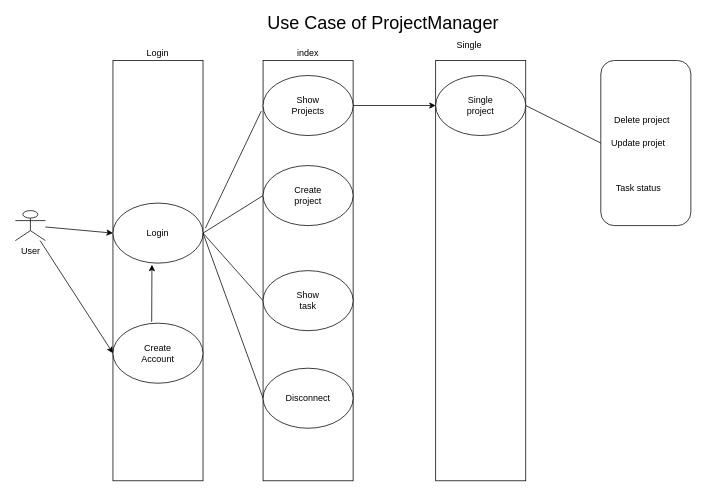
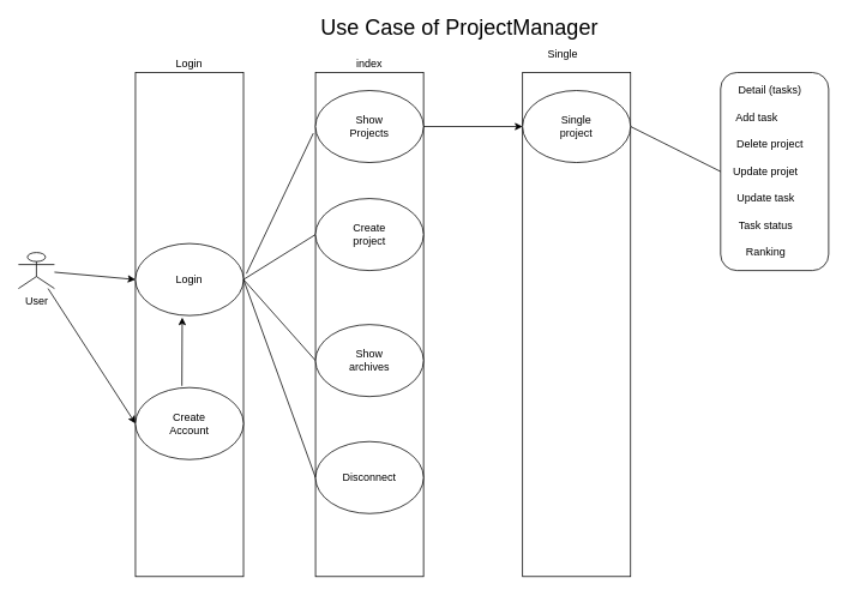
  <mxCell id="0" />
  <mxCell id="1" parent="0" />
  <mxCell id="2" value="" style="rounded=0;whiteSpace=wrap;html=1;" vertex="1" parent="1"><mxGeometry x="150" y="80" width="120" height="560" as="geometry" /></mxCell>
  <mxCell id="3" value="" style="rounded=0;whiteSpace=wrap;html=1;" vertex="1" parent="1"><mxGeometry x="350" y="80" width="120" height="560" as="geometry" /></mxCell>
  <mxCell id="4" value="" style="rounded=0;whiteSpace=wrap;html=1;" vertex="1" parent="1"><mxGeometry x="580" y="80" width="120" height="560" as="geometry" /></mxCell>
  <mxCell id="5" value="&lt;font style=&quot;font-size: 24px&quot;&gt;Use Case of ProjectManager&lt;/font&gt;" style="text;html=1;strokeColor=none;fillColor=none;align=center;verticalAlign=middle;whiteSpace=wrap;rounded=0;" vertex="1" parent="1"><mxGeometry x="160" y="20" width="700" height="20" as="geometry" /></mxCell>
  <mxCell id="6" value="User" style="shape=umlActor;verticalLabelPosition=bottom;verticalAlign=top;html=1;outlineConnect=0;" vertex="1" parent="1"><mxGeometry x="20" y="280" width="40" height="40" as="geometry" /></mxCell>
  <mxCell id="7" value="" style="group" vertex="1" connectable="0" parent="1"><mxGeometry x="150" y="270" width="120" height="80" as="geometry" /></mxCell>
  <mxCell id="8" value="" style="ellipse;whiteSpace=wrap;html=1;" vertex="1" parent="7"><mxGeometry width="120" height="80" as="geometry" /></mxCell>
  <mxCell id="9" value="Login" style="text;html=1;strokeColor=none;fillColor=none;align=center;verticalAlign=middle;whiteSpace=wrap;rounded=0;" vertex="1" parent="7"><mxGeometry x="40" y="30" width="40" height="20" as="geometry" /></mxCell>
  <mxCell id="10" value="" style="group" vertex="1" connectable="0" parent="1"><mxGeometry x="150" y="430" width="120" height="80" as="geometry" /></mxCell>
  <mxCell id="11" value="" style="ellipse;whiteSpace=wrap;html=1;" vertex="1" parent="10"><mxGeometry width="120" height="80" as="geometry" /></mxCell>
  <mxCell id="12" value="Create Account" style="text;html=1;strokeColor=none;fillColor=none;align=center;verticalAlign=middle;whiteSpace=wrap;rounded=0;" vertex="1" parent="10"><mxGeometry x="40" y="30" width="40" height="20" as="geometry" /></mxCell>
  <mxCell id="13" value="" style="endArrow=classic;html=1;entryX=0;entryY=0.5;entryDx=0;entryDy=0;" edge="1" parent="1" source="6" target="8"><mxGeometry width="50" height="50" relative="1" as="geometry"><mxPoint x="90" y="330" as="sourcePoint" /><mxPoint x="140" y="280" as="targetPoint" /></mxGeometry></mxCell>
  <mxCell id="14" value="" style="endArrow=classic;html=1;entryX=0;entryY=0.5;entryDx=0;entryDy=0;" edge="1" parent="1" source="6" target="11"><mxGeometry width="50" height="50" relative="1" as="geometry"><mxPoint x="90" y="439" as="sourcePoint" /><mxPoint x="140" y="389" as="targetPoint" /></mxGeometry></mxCell>
  <mxCell id="15" value="" style="endArrow=classic;html=1;exitX=0.43;exitY=-0.023;exitDx=0;exitDy=0;exitPerimeter=0;entryX=0.433;entryY=1.027;entryDx=0;entryDy=0;entryPerimeter=0;" edge="1" parent="1" source="11" target="8"><mxGeometry width="50" height="50" relative="1" as="geometry"><mxPoint x="150" y="450" as="sourcePoint" /><mxPoint x="150" y="320" as="targetPoint" /></mxGeometry></mxCell>
  <mxCell id="16" value="" style="group" vertex="1" connectable="0" parent="1"><mxGeometry x="350" y="100" width="120" height="80" as="geometry" /></mxCell>
  <mxCell id="17" value="" style="ellipse;whiteSpace=wrap;html=1;" vertex="1" parent="16"><mxGeometry width="120" height="80" as="geometry" /></mxCell>
  <mxCell id="18" value="Show Projects" style="text;html=1;strokeColor=none;fillColor=none;align=center;verticalAlign=middle;whiteSpace=wrap;rounded=0;" vertex="1" parent="16"><mxGeometry x="40" y="30" width="40" height="20" as="geometry" /></mxCell>
  <mxCell id="19" value="" style="group" vertex="1" connectable="0" parent="1"><mxGeometry x="350" y="220" width="120" height="80" as="geometry" /></mxCell>
  <mxCell id="20" value="" style="ellipse;whiteSpace=wrap;html=1;" vertex="1" parent="19"><mxGeometry width="120" height="80" as="geometry" /></mxCell>
  <mxCell id="21" value="Create project" style="text;html=1;strokeColor=none;fillColor=none;align=center;verticalAlign=middle;whiteSpace=wrap;rounded=0;" vertex="1" parent="19"><mxGeometry x="40" y="30" width="40" height="20" as="geometry" /></mxCell>
  <mxCell id="22" value="" style="group" vertex="1" connectable="0" parent="1"><mxGeometry x="350" y="360" width="120" height="80" as="geometry" /></mxCell>
  <mxCell id="23" value="" style="ellipse;whiteSpace=wrap;html=1;" vertex="1" parent="22"><mxGeometry width="120" height="80" as="geometry" /></mxCell>
- <mxCell id="24" value="Show task" style="text;html=1;strokeColor=none;fillColor=none;align=center;verticalAlign=middle;whiteSpace=wrap;rounded=0;" vertex="1" parent="22"><mxGeometry x="40" y="30" width="40" height="20" as="geometry" /></mxCell>
+ <mxCell id="24" value="Show archives" style="text;html=1;strokeColor=none;fillColor=none;align=center;verticalAlign=middle;whiteSpace=wrap;rounded=0;" vertex="1" parent="22"><mxGeometry x="40" y="30" width="40" height="20" as="geometry" /></mxCell>
  <mxCell id="25" value="" style="group" vertex="1" connectable="0" parent="1"><mxGeometry x="350" y="490" width="120" height="80" as="geometry" /></mxCell>
  <mxCell id="26" value="" style="ellipse;whiteSpace=wrap;html=1;" vertex="1" parent="25"><mxGeometry width="120" height="80" as="geometry" /></mxCell>
  <mxCell id="27" value="Disconnect" style="text;html=1;strokeColor=none;fillColor=none;align=center;verticalAlign=middle;whiteSpace=wrap;rounded=0;" vertex="1" parent="25"><mxGeometry x="40" y="30" width="40" height="20" as="geometry" /></mxCell>
  <mxCell id="28" value="" style="group" vertex="1" connectable="0" parent="1"><mxGeometry x="580" y="100" width="120" height="80" as="geometry" /></mxCell>
  <mxCell id="29" value="" style="ellipse;whiteSpace=wrap;html=1;" vertex="1" parent="28"><mxGeometry width="120" height="80" as="geometry" /></mxCell>
  <mxCell id="30" value="Single project" style="text;html=1;strokeColor=none;fillColor=none;align=center;verticalAlign=middle;whiteSpace=wrap;rounded=0;" vertex="1" parent="28"><mxGeometry x="40" y="30" width="40" height="20" as="geometry" /></mxCell>
  <mxCell id="31" value="" style="endArrow=classic;html=1;exitX=1;exitY=0.5;exitDx=0;exitDy=0;entryX=0;entryY=0.5;entryDx=0;entryDy=0;" edge="1" parent="1" source="17" target="29"><mxGeometry width="50" height="50" relative="1" as="geometry"><mxPoint x="570" y="340" as="sourcePoint" /><mxPoint x="620" y="290" as="targetPoint" /></mxGeometry></mxCell>
  <mxCell id="32" value="" style="group" vertex="1" connectable="0" parent="1"><mxGeometry x="800" y="80" width="120" height="220" as="geometry" /></mxCell>
  <mxCell id="33" value="" style="rounded=1;whiteSpace=wrap;html=1;" vertex="1" parent="32"><mxGeometry width="120" height="220" as="geometry" /></mxCell>
+ <mxCell id="34" value="Detail (tasks)" style="text;html=1;strokeColor=none;fillColor=none;align=center;verticalAlign=middle;whiteSpace=wrap;rounded=0;" vertex="1" parent="32"><mxGeometry x="10" y="10" width="90" height="20" as="geometry" /></mxCell>
+ <mxCell id="35" value="Add task" style="text;html=1;align=center;verticalAlign=middle;resizable=0;points=[];autosize=1;" vertex="1" parent="32"><mxGeometry x="10" y="40" width="60" height="20" as="geometry" /></mxCell>
  <mxCell id="36" value="Delete project" style="text;html=1;strokeColor=none;fillColor=none;align=center;verticalAlign=middle;whiteSpace=wrap;rounded=0;" vertex="1" parent="32"><mxGeometry x="10" y="70" width="90" height="20" as="geometry" /></mxCell>
  <mxCell id="37" value="Update projet" style="text;html=1;strokeColor=none;fillColor=none;align=center;verticalAlign=middle;whiteSpace=wrap;rounded=0;" vertex="1" parent="32"><mxGeometry x="10" y="100" width="80" height="20" as="geometry" /></mxCell>
+ <mxCell id="38" value="Update task" style="text;html=1;align=center;verticalAlign=middle;resizable=0;points=[];autosize=1;" vertex="1" parent="32"><mxGeometry x="10" y="130" width="80" height="20" as="geometry" /></mxCell>
  <mxCell id="39" value="Task status" style="text;html=1;align=center;verticalAlign=middle;resizable=0;points=[];autosize=1;" vertex="1" parent="32"><mxGeometry x="10" y="160" width="80" height="20" as="geometry" /></mxCell>
+ <mxCell id="40" value="Ranking" style="text;html=1;align=center;verticalAlign=middle;resizable=0;points=[];autosize=1;" vertex="1" parent="32"><mxGeometry x="20" y="190" width="60" height="20" as="geometry" /></mxCell>
  <mxCell id="41" value="" style="endArrow=none;html=1;exitX=1;exitY=0.5;exitDx=0;exitDy=0;" edge="1" parent="1" source="29"><mxGeometry width="50" height="50" relative="1" as="geometry"><mxPoint x="692" y="127" as="sourcePoint" /><mxPoint x="800" y="190" as="targetPoint" /><Array as="points" /></mxGeometry></mxCell>
  <mxCell id="42" value="" style="endArrow=none;html=1;exitX=1.027;exitY=0.418;exitDx=0;exitDy=0;exitPerimeter=0;entryX=-0.02;entryY=0.593;entryDx=0;entryDy=0;entryPerimeter=0;" edge="1" parent="1" source="8" target="17"><mxGeometry width="50" height="50" relative="1" as="geometry"><mxPoint x="270" y="240" as="sourcePoint" /><mxPoint x="320" y="190" as="targetPoint" /></mxGeometry></mxCell>
  <mxCell id="43" value="" style="endArrow=none;html=1;exitX=1;exitY=0.5;exitDx=0;exitDy=0;entryX=0;entryY=0.5;entryDx=0;entryDy=0;" edge="1" parent="1" source="8" target="20"><mxGeometry width="50" height="50" relative="1" as="geometry"><mxPoint x="570" y="310" as="sourcePoint" /><mxPoint x="620" y="260" as="targetPoint" /></mxGeometry></mxCell>
  <mxCell id="44" value="" style="endArrow=none;html=1;exitX=1;exitY=0.5;exitDx=0;exitDy=0;entryX=0;entryY=0.5;entryDx=0;entryDy=0;" edge="1" parent="1" source="8" target="23"><mxGeometry width="50" height="50" relative="1" as="geometry"><mxPoint x="570" y="310" as="sourcePoint" /><mxPoint x="620" y="260" as="targetPoint" /></mxGeometry></mxCell>
  <mxCell id="45" value="" style="endArrow=none;html=1;exitX=1;exitY=0.5;exitDx=0;exitDy=0;entryX=0;entryY=0.5;entryDx=0;entryDy=0;" edge="1" parent="1" source="8" target="26"><mxGeometry width="50" height="50" relative="1" as="geometry"><mxPoint x="570" y="310" as="sourcePoint" /><mxPoint x="620" y="260" as="targetPoint" /></mxGeometry></mxCell>
  <mxCell id="46" value="Login" style="text;html=1;strokeColor=none;fillColor=none;align=center;verticalAlign=middle;whiteSpace=wrap;rounded=0;" vertex="1" parent="1"><mxGeometry x="180" y="60" width="60" height="20" as="geometry" /></mxCell>
  <mxCell id="47" value="index" style="text;html=1;strokeColor=none;fillColor=none;align=center;verticalAlign=middle;whiteSpace=wrap;rounded=0;" vertex="1" parent="1"><mxGeometry x="390" y="60" width="40" height="20" as="geometry" /></mxCell>
  <mxCell id="48" style="edgeStyle=orthogonalEdgeStyle;rounded=0;orthogonalLoop=1;jettySize=auto;html=1;exitX=0.5;exitY=1;exitDx=0;exitDy=0;" edge="1" parent="1" source="47" target="47"><mxGeometry relative="1" as="geometry" /></mxCell>
  <mxCell id="49" value="Single" style="text;html=1;strokeColor=none;fillColor=none;align=center;verticalAlign=middle;whiteSpace=wrap;rounded=0;" vertex="1" parent="1"><mxGeometry x="605" y="50" width="40" height="20" as="geometry" /></mxCell>
